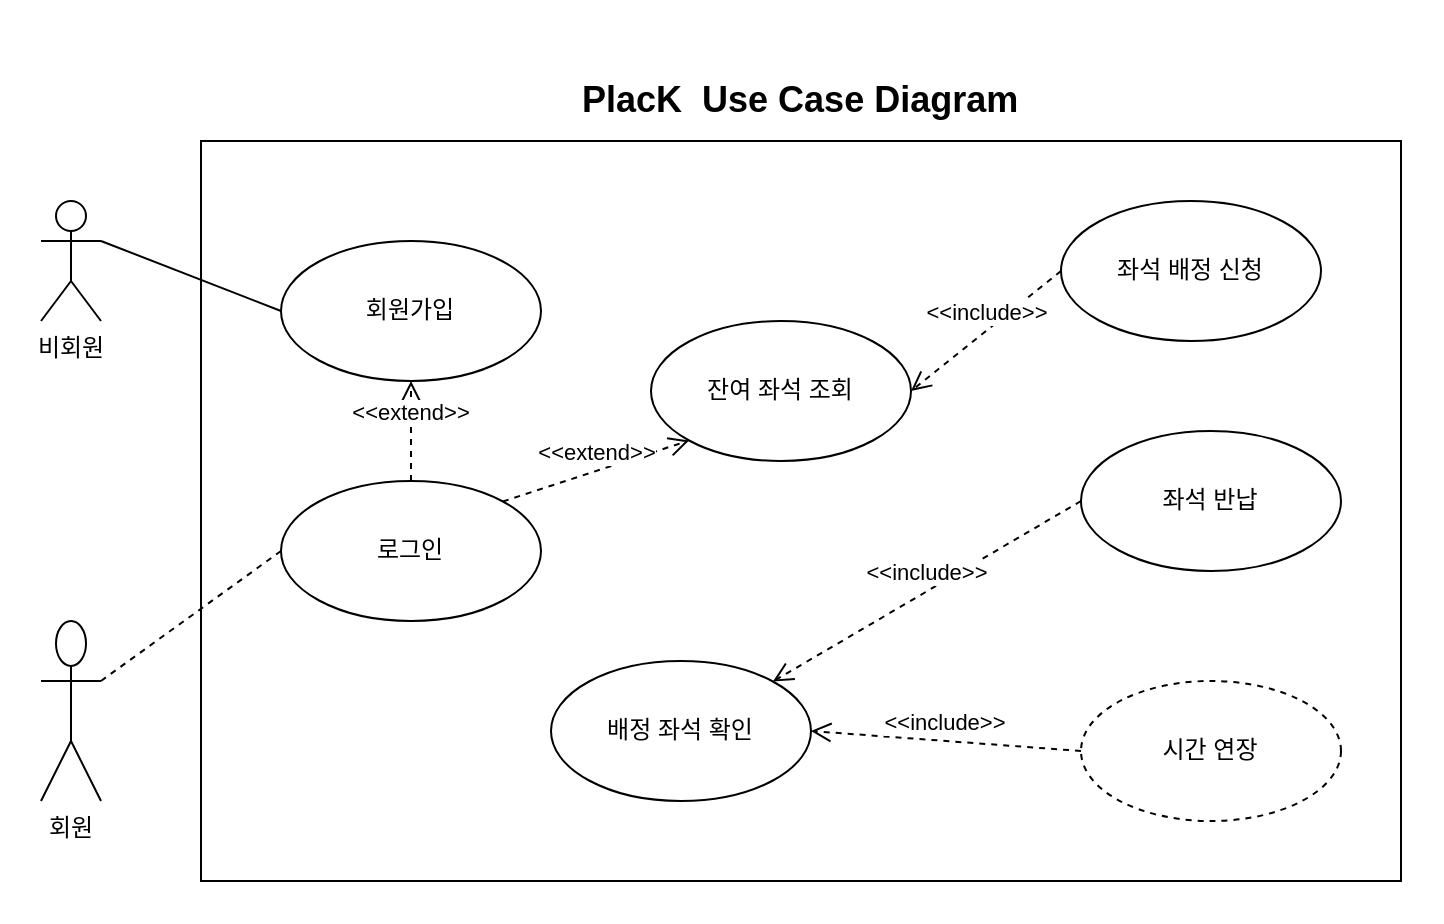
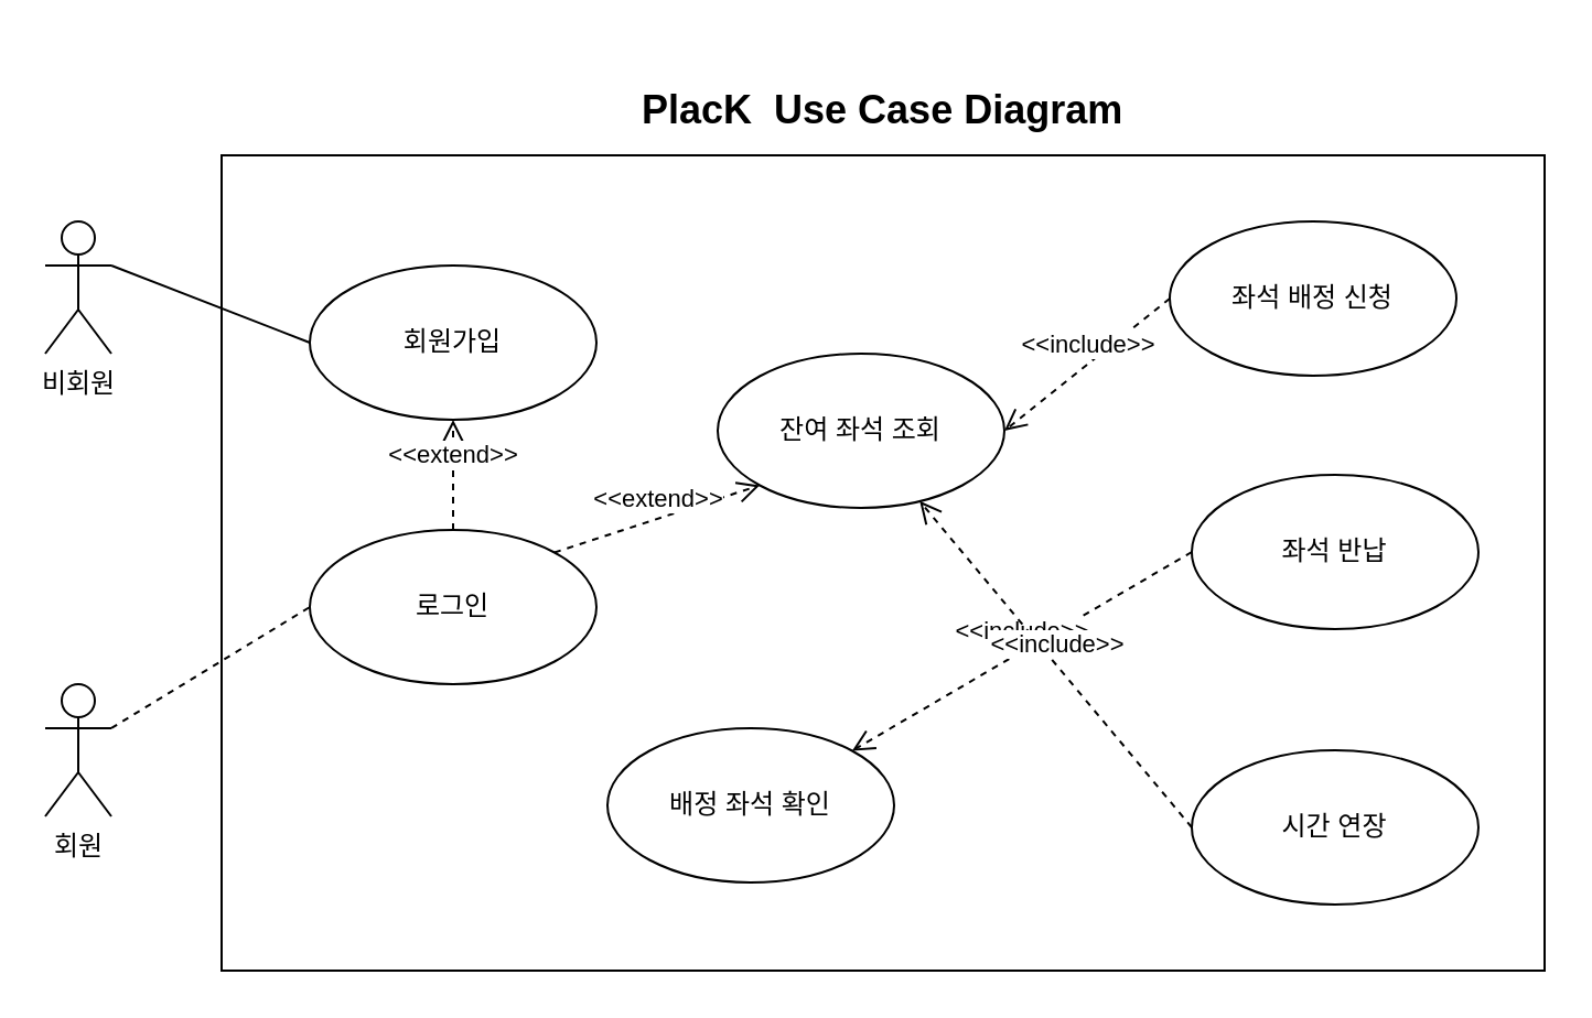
  <mxCell id="0" />
  <mxCell id="1" parent="0" />
  <mxCell id="2" value="" style="rounded=0;whiteSpace=wrap;html=1;" vertex="1" parent="1"><mxGeometry x="100" y="70" width="600" height="370" as="geometry" /></mxCell>
- <mxCell id="3" value="회원" style="shape=umlActor;verticalLabelPosition=bottom;verticalAlign=top;html=1;" vertex="1" parent="1"><mxGeometry x="20" y="310" width="30" height="90" as="geometry" /></mxCell>
+ <mxCell id="3" value="회원" style="shape=umlActor;verticalLabelPosition=bottom;verticalAlign=top;html=1;" vertex="1" parent="1"><mxGeometry x="20" y="310" width="30" height="60" as="geometry" /></mxCell>
  <mxCell id="4" value="비회원" style="shape=umlActor;verticalLabelPosition=bottom;verticalAlign=top;html=1;" vertex="1" parent="1"><mxGeometry x="20" y="100" width="30" height="60" as="geometry" /></mxCell>
  <mxCell id="5" value="&lt;b&gt;&lt;font style=&quot;font-size: 18px;&quot;&gt;PlacK&amp;nbsp; Use Case Diagram&lt;/font&gt;&lt;/b&gt;" style="text;strokeColor=none;fillColor=none;align=left;verticalAlign=middle;spacingLeft=4;spacingRight=4;overflow=hidden;points=[[0,0.5],[1,0.5]];portConstraint=eastwest;rotatable=0;whiteSpace=wrap;html=1;" vertex="1" parent="1"><mxGeometry x="285" y="20" width="230" height="60" as="geometry" /></mxCell>
  <mxCell id="6" value="로그인" style="ellipse;whiteSpace=wrap;html=1;" vertex="1" parent="1"><mxGeometry x="140" y="240" width="130" height="70" as="geometry" /></mxCell>
  <mxCell id="7" value="" style="endArrow=none;html=1;rounded=0;exitX=1;exitY=0.333;exitDx=0;exitDy=0;exitPerimeter=0;entryX=0;entryY=0.5;entryDx=0;entryDy=0;dashed=1;" edge="1" parent="1" source="3" target="6"><mxGeometry width="50" height="50" relative="1" as="geometry"><mxPoint x="350" y="390" as="sourcePoint" /><mxPoint x="400" y="340" as="targetPoint" /></mxGeometry></mxCell>
  <mxCell id="8" value="회원가입" style="ellipse;whiteSpace=wrap;html=1;" vertex="1" parent="1"><mxGeometry x="140" y="120" width="130" height="70" as="geometry" /></mxCell>
  <mxCell id="9" value="" style="endArrow=none;html=1;rounded=0;exitX=1;exitY=0.333;exitDx=0;exitDy=0;exitPerimeter=0;entryX=0;entryY=0.5;entryDx=0;entryDy=0;" edge="1" parent="1" source="4" target="8"><mxGeometry width="50" height="50" relative="1" as="geometry"><mxPoint x="350" y="390" as="sourcePoint" /><mxPoint x="400" y="340" as="targetPoint" /></mxGeometry></mxCell>
  <mxCell id="10" value="잔여 좌석 조회" style="ellipse;whiteSpace=wrap;html=1;" vertex="1" parent="1"><mxGeometry x="325" y="160" width="130" height="70" as="geometry" /></mxCell>
  <mxCell id="11" value="배정 좌석 확인" style="ellipse;whiteSpace=wrap;html=1;" vertex="1" parent="1"><mxGeometry x="275" y="330" width="130" height="70" as="geometry" /></mxCell>
  <mxCell id="12" value="좌석 반납" style="ellipse;whiteSpace=wrap;html=1;" vertex="1" parent="1"><mxGeometry x="540" y="215" width="130" height="70" as="geometry" /></mxCell>
- <mxCell id="13" value="시간 연장" style="ellipse;whiteSpace=wrap;html=1;dashed=1;" vertex="1" parent="1"><mxGeometry x="540" y="340" width="130" height="70" as="geometry" /></mxCell>
+ <mxCell id="13" value="시간 연장" style="ellipse;whiteSpace=wrap;html=1;" vertex="1" parent="1"><mxGeometry x="540" y="340" width="130" height="70" as="geometry" /></mxCell>
  <mxCell id="14" value="좌석 배정 신청" style="ellipse;whiteSpace=wrap;html=1;" vertex="1" parent="1"><mxGeometry x="530" y="100" width="130" height="70" as="geometry" /></mxCell>
  <mxCell id="15" style="edgeStyle=orthogonalEdgeStyle;rounded=0;orthogonalLoop=1;jettySize=auto;html=1;exitX=0.5;exitY=1;exitDx=0;exitDy=0;" edge="1" parent="1" source="2" target="2"><mxGeometry relative="1" as="geometry" /></mxCell>
  <mxCell id="16" value="&amp;lt;&amp;lt;include&amp;gt;&amp;gt;" style="html=1;verticalAlign=bottom;endArrow=open;dashed=1;endSize=8;curved=0;rounded=0;exitX=0;exitY=0.5;exitDx=0;exitDy=0;entryX=1;entryY=0;entryDx=0;entryDy=0;" edge="1" parent="1" source="12" target="11"><mxGeometry relative="1" as="geometry"><mxPoint x="560" y="340" as="sourcePoint" /><mxPoint x="420" y="340" as="targetPoint" /><mxPoint as="offset" /></mxGeometry></mxCell>
- <mxCell id="17" value="&amp;lt;&amp;lt;include&amp;gt;&amp;gt;" style="html=1;verticalAlign=bottom;endArrow=open;dashed=1;endSize=8;curved=0;rounded=0;exitX=0;exitY=0.5;exitDx=0;exitDy=0;entryX=1;entryY=0.5;entryDx=0;entryDy=0;" edge="1" parent="1" source="13" target="11"><mxGeometry relative="1" as="geometry"><mxPoint x="550" y="295" as="sourcePoint" /><mxPoint x="421" y="350" as="targetPoint" /><mxPoint as="offset" /></mxGeometry></mxCell>
+ <mxCell id="17" value="&amp;lt;&amp;lt;include&amp;gt;&amp;gt;" style="html=1;verticalAlign=bottom;endArrow=open;dashed=1;endSize=8;curved=0;rounded=0;exitX=0;exitY=0.5;exitDx=0;exitDy=0;" edge="1" parent="1" source="13" target="10"><mxGeometry relative="1" as="geometry"><mxPoint x="550" y="295" as="sourcePoint" /><mxPoint x="421" y="350" as="targetPoint" /><mxPoint as="offset" /></mxGeometry></mxCell>
  <mxCell id="18" value="&amp;lt;&amp;lt;extend&amp;gt;&amp;gt;" style="html=1;verticalAlign=bottom;endArrow=open;dashed=1;endSize=8;curved=0;rounded=0;exitX=0.5;exitY=0;exitDx=0;exitDy=0;" edge="1" parent="1" source="6" target="8"><mxGeometry relative="1" as="geometry"><mxPoint x="215" y="320" as="sourcePoint" /><mxPoint x="285" y="375" as="targetPoint" /><mxPoint as="offset" /></mxGeometry></mxCell>
  <mxCell id="19" value="&amp;lt;&amp;lt;extend&amp;gt;&amp;gt;" style="html=1;verticalAlign=bottom;endArrow=open;dashed=1;endSize=8;curved=0;rounded=0;exitX=1;exitY=0;exitDx=0;exitDy=0;entryX=0;entryY=1;entryDx=0;entryDy=0;" edge="1" parent="1" source="6" target="10"><mxGeometry relative="1" as="geometry"><mxPoint x="225" y="330" as="sourcePoint" /><mxPoint x="295" y="385" as="targetPoint" /><mxPoint as="offset" /></mxGeometry></mxCell>
  <mxCell id="20" value="&amp;lt;&amp;lt;include&amp;gt;&amp;gt;" style="html=1;verticalAlign=bottom;endArrow=open;dashed=1;endSize=8;curved=0;rounded=0;exitX=0;exitY=0.5;exitDx=0;exitDy=0;entryX=1;entryY=0.5;entryDx=0;entryDy=0;" edge="1" parent="1" source="14" target="10"><mxGeometry relative="1" as="geometry"><mxPoint x="508" y="175" as="sourcePoint" /><mxPoint x="354" y="230" as="targetPoint" /><mxPoint as="offset" /></mxGeometry></mxCell>
